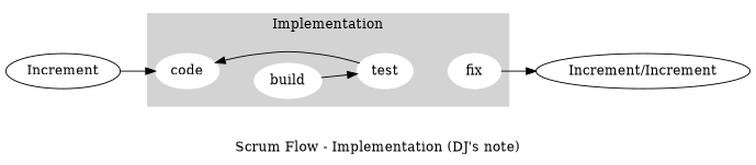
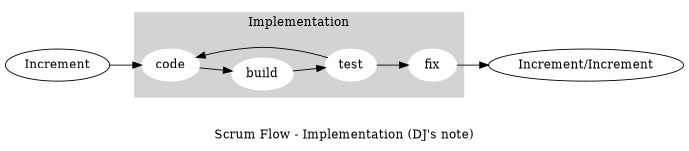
  digraph {
    compound=true
    label="Scrum Flow - Implementation (DJ's note)"
    rankdir=LR
    node [color=white style=filled]
    code
    build
    test
    fix
    n5 [label="Increment/Increment" color="" style=""]
    n6 [label=Increment color="" style=""]
    subgraph cluster_1 {
      color=lightgrey
      label=Implementation
      style=filled
      code
      build
      test
      fix
    }
+   code -> build
    build -> test
    test -> code
+   test -> fix
    fix -> n5
    n6 -> code
  }
